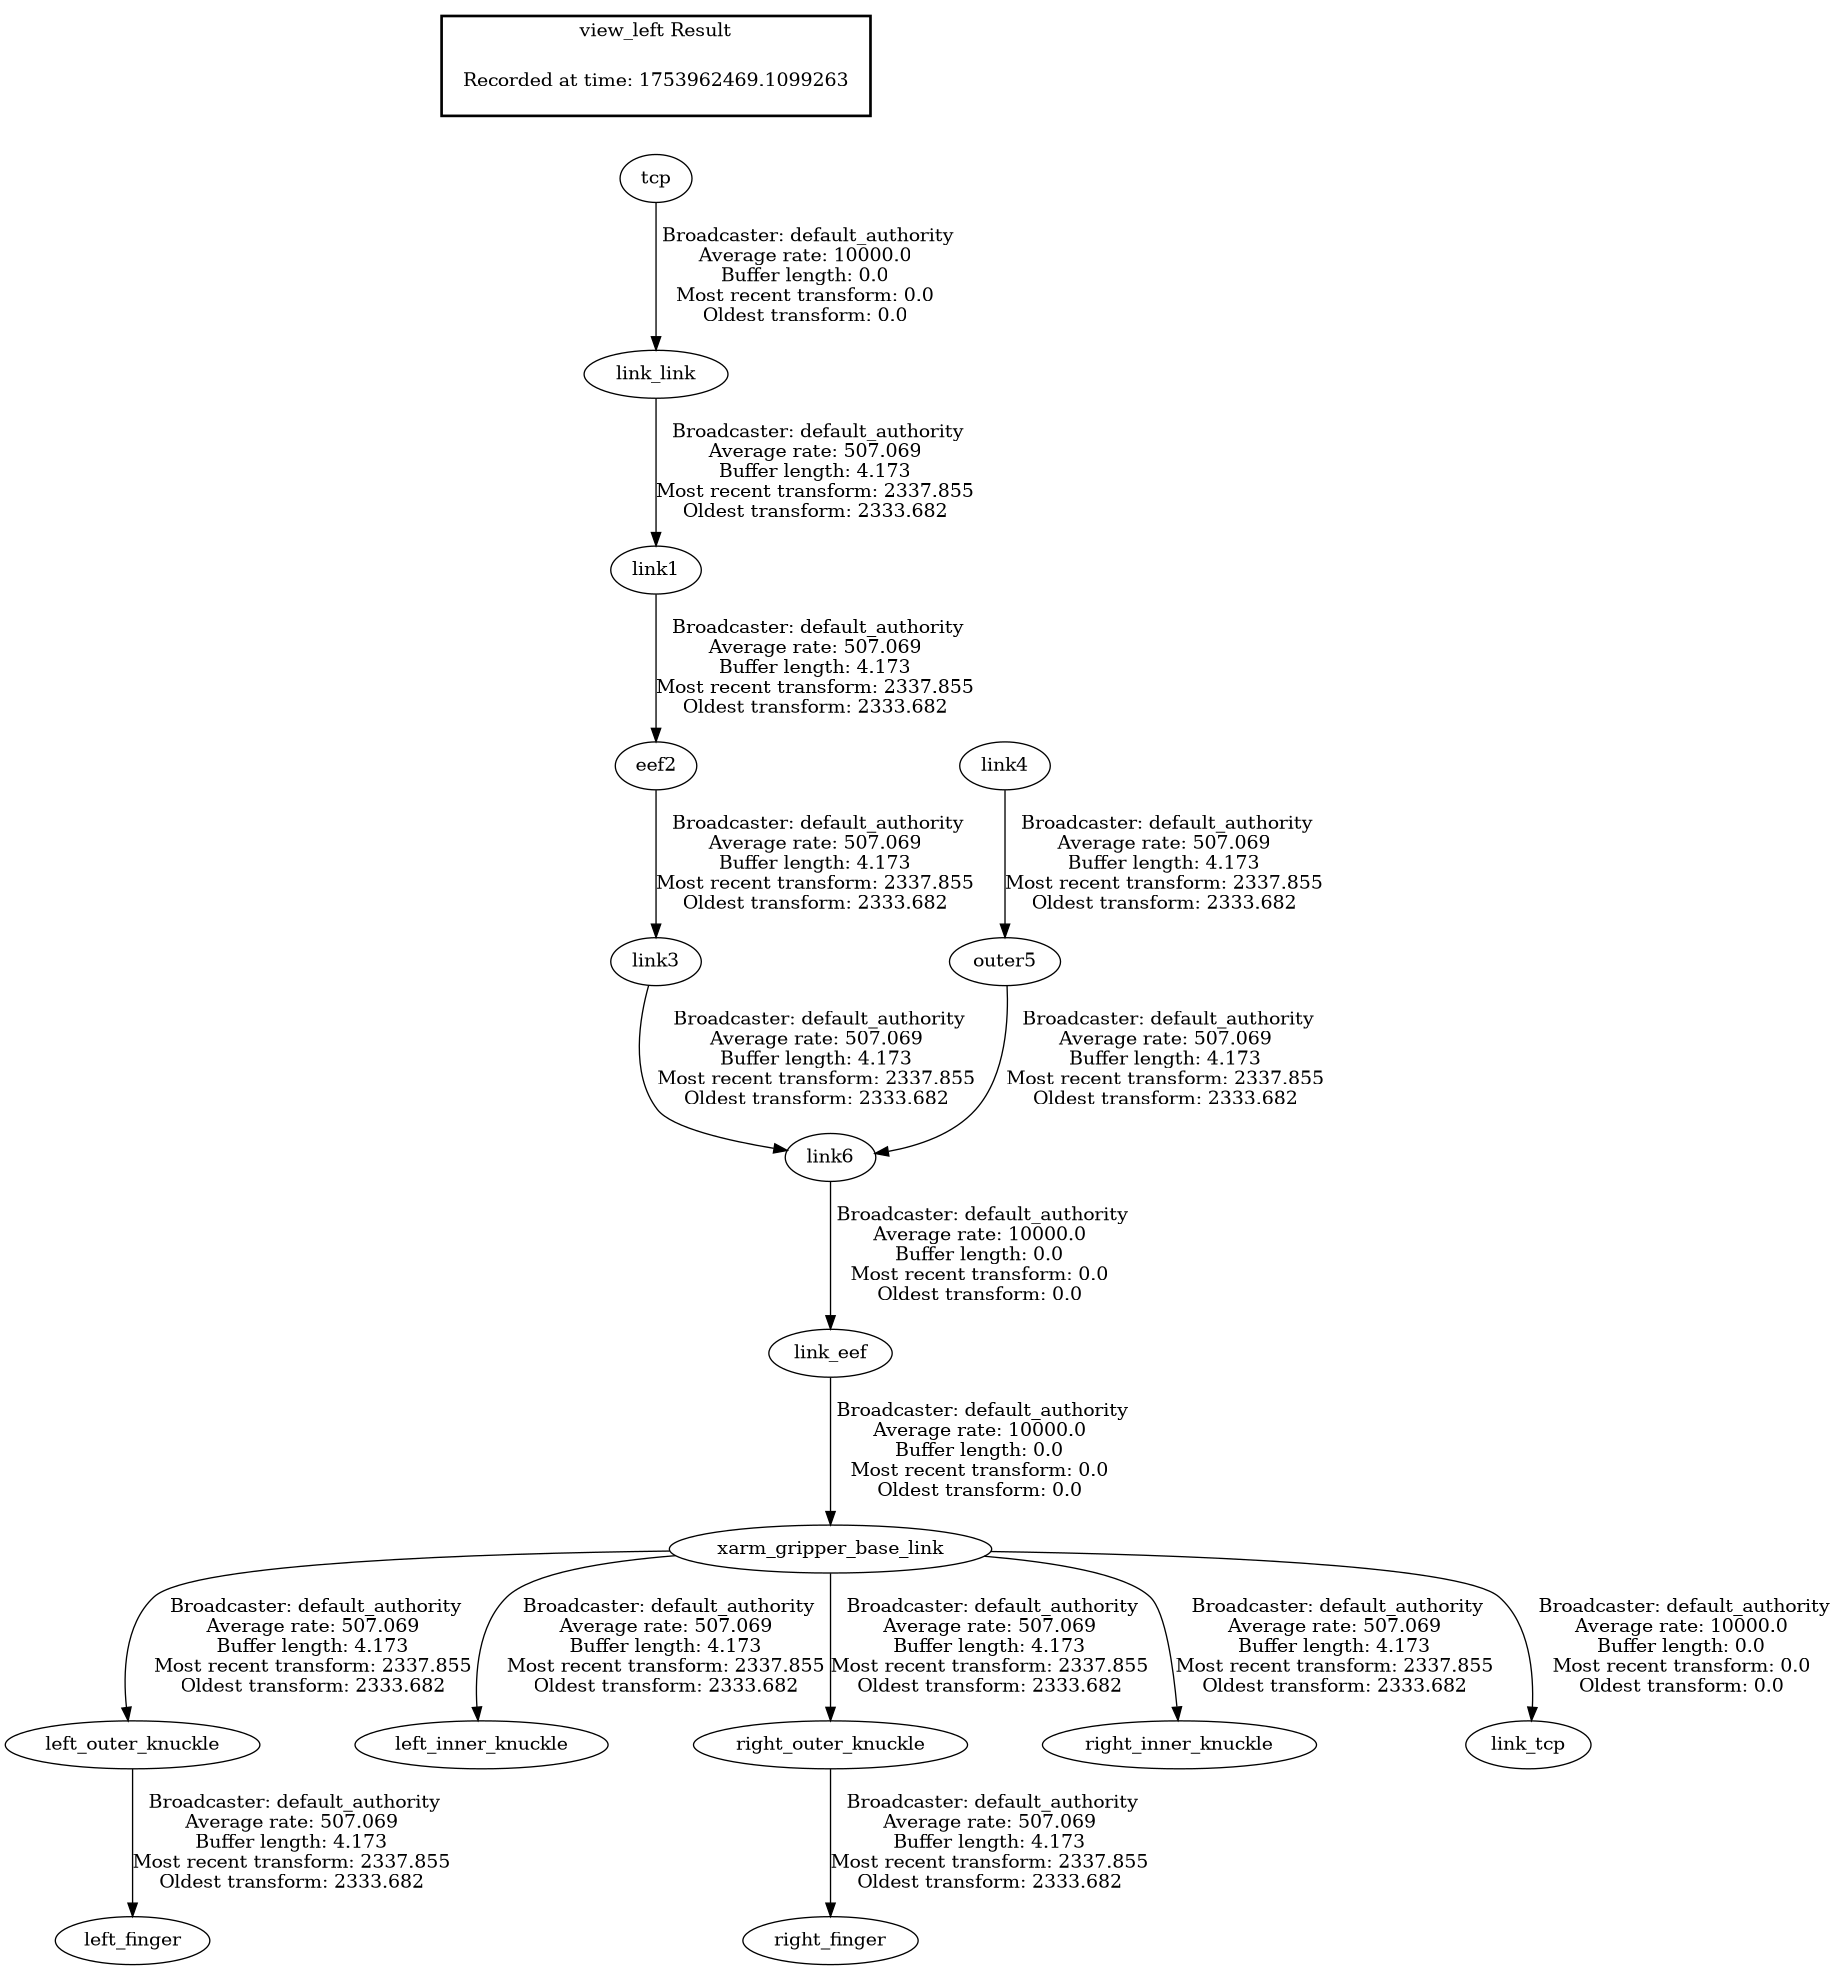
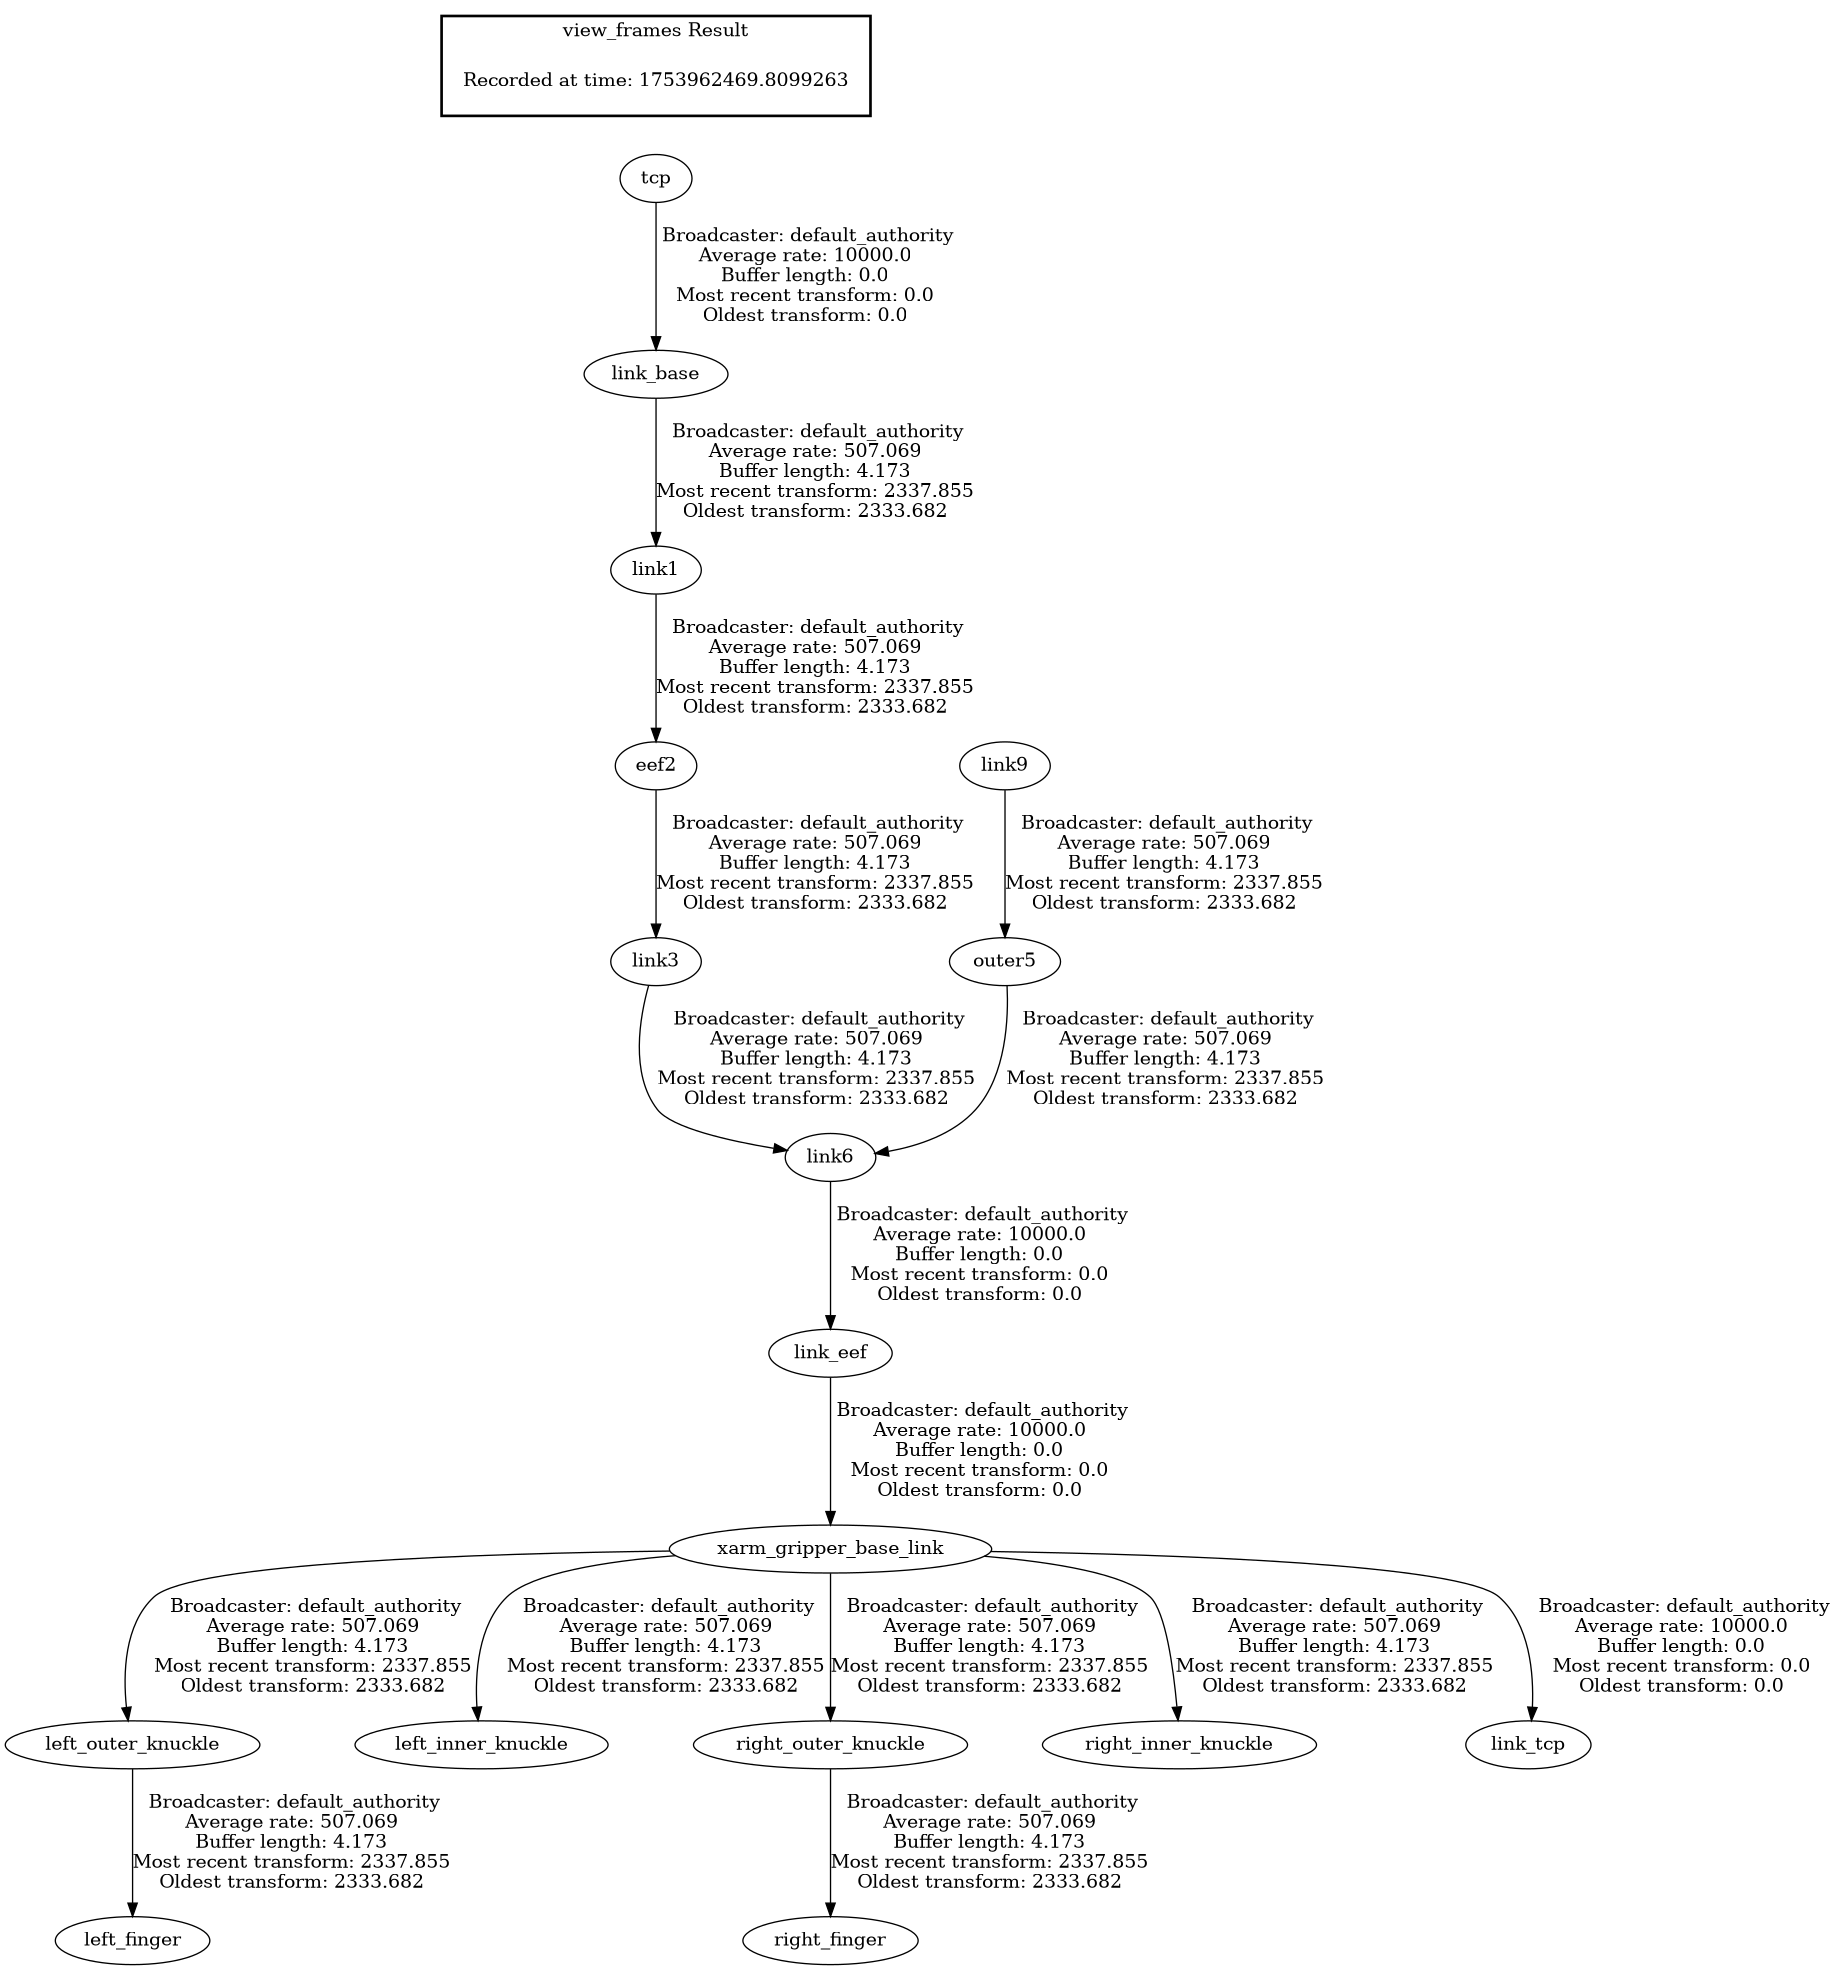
  digraph {
-   "Recorded at time: 1753962469.8099263" [shape=plaintext label="Recorded at time: 1753962469.1099263"]
+   "Recorded at time: 1753962469.8099263" [shape=plaintext]
    n2 [label=tcp]
-   link_base [label=link_link]
+   link_base
    link1
    n5 [label=eef2]
    xarm_gripper_base_link
    left_outer_knuckle
    left_inner_knuckle
    right_outer_knuckle
    right_inner_knuckle
    link_tcp
    left_finger
    right_finger
    link_eef
    link3
    link6
    n17 [label=outer5]
-   link4
+   link4 [label=link9]
    subgraph cluster_1 {
      color=black
-     label="view_left Result"
+     label="view_frames Result"
      style=bold
      "Recorded at time: 1753962469.8099263"
    }
    "Recorded at time: 1753962469.8099263" -> n2 [style=invis]
    n2 -> link_base [label=" Broadcaster: default_authority\nAverage rate: 10000.0\nBuffer length: 0.0\nMost recent transform: 0.0\nOldest transform: 0.0\n"]
    link_base -> link1 [label=" Broadcaster: default_authority\nAverage rate: 507.069\nBuffer length: 4.173\nMost recent transform: 2337.855\nOldest transform: 2333.682\n"]
    link1 -> n5 [label=" Broadcaster: default_authority\nAverage rate: 507.069\nBuffer length: 4.173\nMost recent transform: 2337.855\nOldest transform: 2333.682\n"]
    n5 -> link3 [label=" Broadcaster: default_authority\nAverage rate: 507.069\nBuffer length: 4.173\nMost recent transform: 2337.855\nOldest transform: 2333.682\n"]
    xarm_gripper_base_link -> left_outer_knuckle [label=" Broadcaster: default_authority\nAverage rate: 507.069\nBuffer length: 4.173\nMost recent transform: 2337.855\nOldest transform: 2333.682\n"]
    xarm_gripper_base_link -> left_inner_knuckle [label=" Broadcaster: default_authority\nAverage rate: 507.069\nBuffer length: 4.173\nMost recent transform: 2337.855\nOldest transform: 2333.682\n"]
    xarm_gripper_base_link -> right_outer_knuckle [label=" Broadcaster: default_authority\nAverage rate: 507.069\nBuffer length: 4.173\nMost recent transform: 2337.855\nOldest transform: 2333.682\n"]
    xarm_gripper_base_link -> right_inner_knuckle [label=" Broadcaster: default_authority\nAverage rate: 507.069\nBuffer length: 4.173\nMost recent transform: 2337.855\nOldest transform: 2333.682\n"]
    xarm_gripper_base_link -> link_tcp [label=" Broadcaster: default_authority\nAverage rate: 10000.0\nBuffer length: 0.0\nMost recent transform: 0.0\nOldest transform: 0.0\n"]
    left_outer_knuckle -> left_finger [label=" Broadcaster: default_authority\nAverage rate: 507.069\nBuffer length: 4.173\nMost recent transform: 2337.855\nOldest transform: 2333.682\n"]
    right_outer_knuckle -> right_finger [label=" Broadcaster: default_authority\nAverage rate: 507.069\nBuffer length: 4.173\nMost recent transform: 2337.855\nOldest transform: 2333.682\n"]
    link_eef -> xarm_gripper_base_link [label=" Broadcaster: default_authority\nAverage rate: 10000.0\nBuffer length: 0.0\nMost recent transform: 0.0\nOldest transform: 0.0\n"]
    link3 -> link6 [label=" Broadcaster: default_authority\nAverage rate: 507.069\nBuffer length: 4.173\nMost recent transform: 2337.855\nOldest transform: 2333.682\n"]
    link6 -> link_eef [label=" Broadcaster: default_authority\nAverage rate: 10000.0\nBuffer length: 0.0\nMost recent transform: 0.0\nOldest transform: 0.0\n"]
    n17 -> link6 [label=" Broadcaster: default_authority\nAverage rate: 507.069\nBuffer length: 4.173\nMost recent transform: 2337.855\nOldest transform: 2333.682\n"]
    link4 -> n17 [label=" Broadcaster: default_authority\nAverage rate: 507.069\nBuffer length: 4.173\nMost recent transform: 2337.855\nOldest transform: 2333.682\n"]
  }
